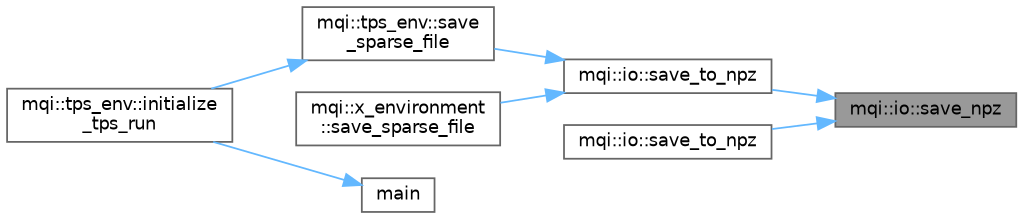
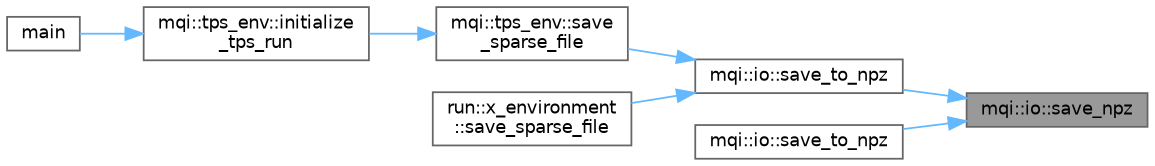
  digraph {
    rankdir=RL
    node [color=grey40 fillcolor=white fontname=Helvetica fontsize=10 shape=box style=filled]
    edge [color=steelblue1 dir=back fontname=Helvetica fontsize=10 labelfontname=Helvetica labelfontsize=10 style=solid]
    n1 [color=gray40 fillcolor=grey60 fontcolor=black height=0.2 label="mqi::io::save_npz" width=0.4]
    n2 [height=0.2 label="mqi::io::save_to_npz" width=0.4]
    n3 [height=0.2 label="mqi::io::save_to_npz" width=0.4]
    n4 [height=0.2 label="mqi::tps_env::save\l_sparse_file" width=0.4]
-   n5 [height=0.2 label="mqi::x_environment\l::save_sparse_file" width=0.4]
+   n5 [height=0.2 label="run::x_environment\l::save_sparse_file" width=0.4]
    n6 [height=0.2 label="mqi::tps_env::initialize\l_tps_run" width=0.4]
    n7 [height=0.2 label=main width=0.4]
    n1 -> n2
    n1 -> n3
    n2 -> n4
    n2 -> n5
    n4 -> n6
-   n7 -> n6
+   n6 -> n7
  }
